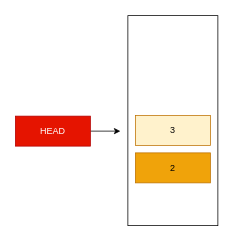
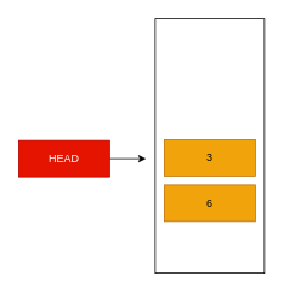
  <mxCell id="0" />
  <mxCell id="1" parent="0" />
  <mxCell id="2" value="" style="rounded=0;whiteSpace=wrap;html=1;" vertex="1" parent="1"><mxGeometry x="170" y="20" width="120" height="280" as="geometry" /></mxCell>
- <mxCell id="3" value="2" style="rounded=0;whiteSpace=wrap;html=1;fillColor=#f0a30a;strokeColor=#BD7000;fontColor=#000000;" vertex="1" parent="1"><mxGeometry x="180" y="203" width="100" height="40" as="geometry" /></mxCell>
- <mxCell id="4" value="3" style="rounded=0;whiteSpace=wrap;html=1;fillColor=#fff2cc;strokeColor=#BD7000;fontColor=#000000;" vertex="1" parent="1"><mxGeometry x="180" y="153" width="100" height="40" as="geometry" /></mxCell>
+ <mxCell id="3" value="6" style="rounded=0;whiteSpace=wrap;html=1;fillColor=#f0a30a;strokeColor=#BD7000;fontColor=#000000;" vertex="1" parent="1"><mxGeometry x="180" y="203" width="100" height="40" as="geometry" /></mxCell>
+ <mxCell id="4" value="3" style="rounded=0;whiteSpace=wrap;html=1;fillColor=#f0a30a;strokeColor=#BD7000;fontColor=#000000;" vertex="1" parent="1"><mxGeometry x="180" y="153" width="100" height="40" as="geometry" /></mxCell>
  <mxCell id="5" style="edgeStyle=none;html=1;" edge="1" parent="1" source="6"><mxGeometry relative="1" as="geometry"><mxPoint x="160" y="174" as="targetPoint" /></mxGeometry></mxCell>
  <mxCell id="6" value="HEAD" style="rounded=0;whiteSpace=wrap;html=1;fillColor=#e51400;strokeColor=#B20000;fontColor=#ffffff;" vertex="1" parent="1"><mxGeometry x="20" y="154" width="100" height="40" as="geometry" /></mxCell>
